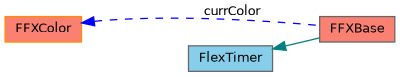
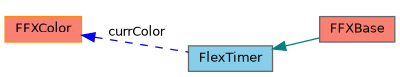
  digraph {
    rankdir=LR
    node [color=gray40 fillcolor=salmon fontname=Helvetica fontsize=10 shape=record style=filled]
    edge [dir=back fontname=Helvetica fontsize=10 labelfontname=Helvetica labelfontsize=10]
    n1 [fontcolor=black height=0.2 label=FFXBase width=0.4]
    n2 [fillcolor=skyblue height=0.2 label=FlexTimer width=0.4]
    n3 [color=darkorange height=0.2 label=FFXColor width=0.4]
    n2 -> n1 [color=teal style=solid]
-   n3 -> n1 [color=blue label=" currColor" style=dashed]
+   n3 -> n2 [color=blue label=" currColor" style=dashed]
  }
